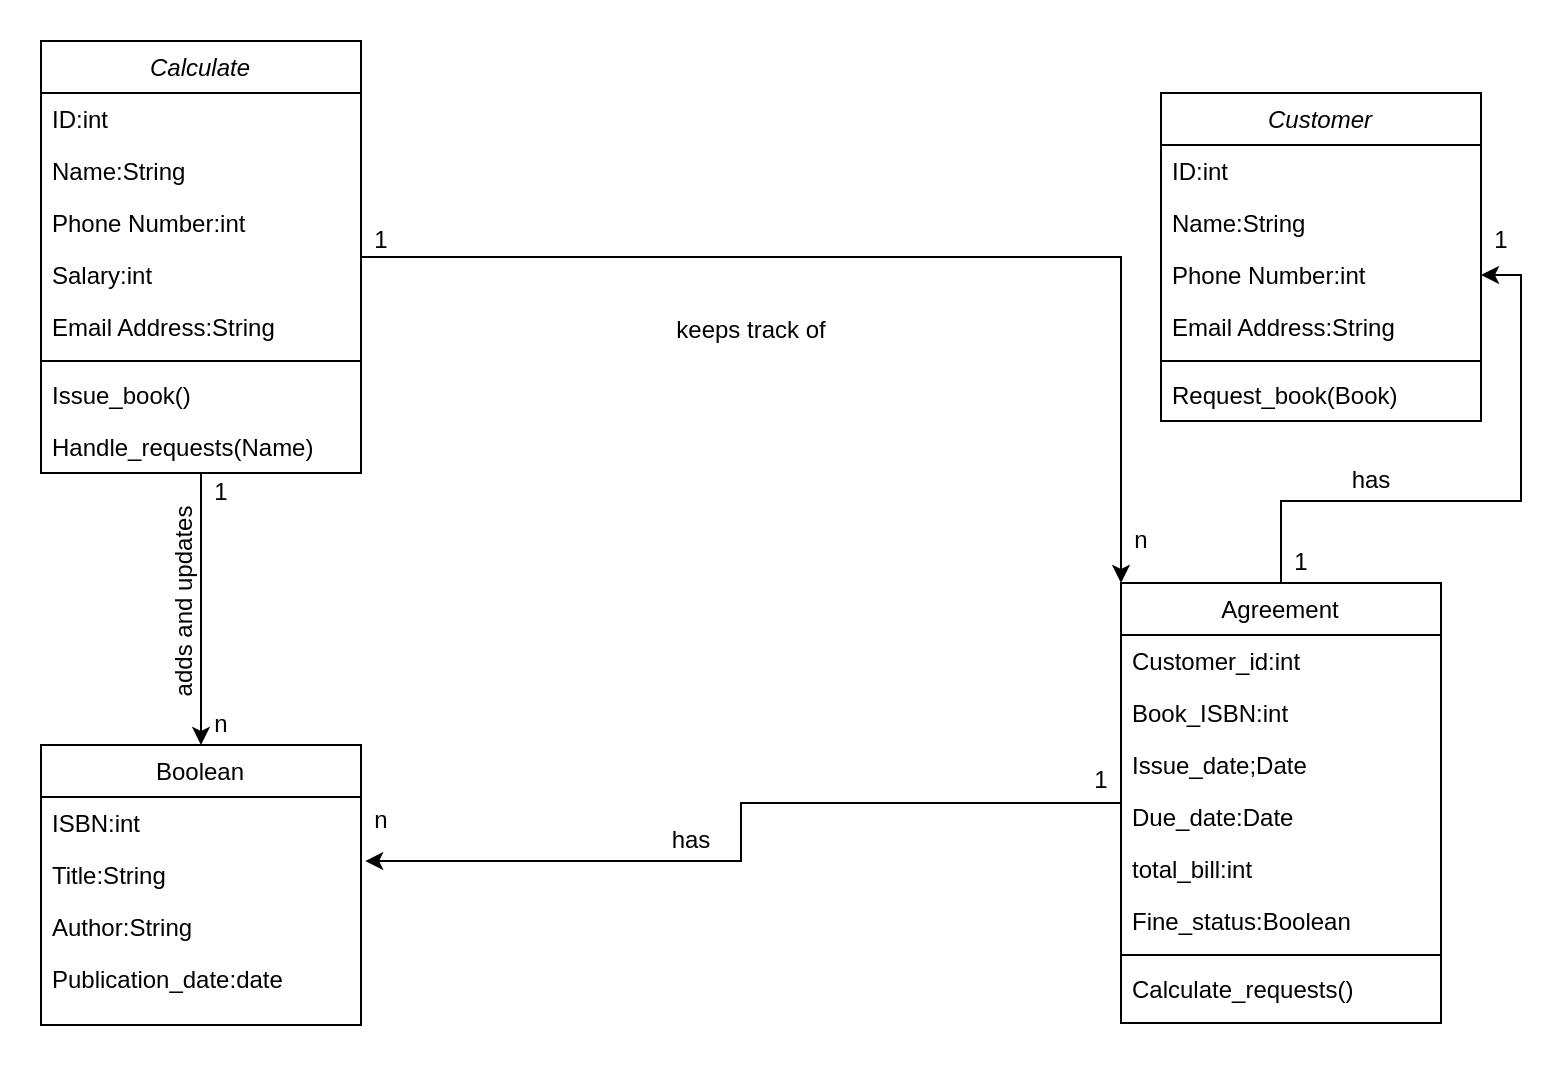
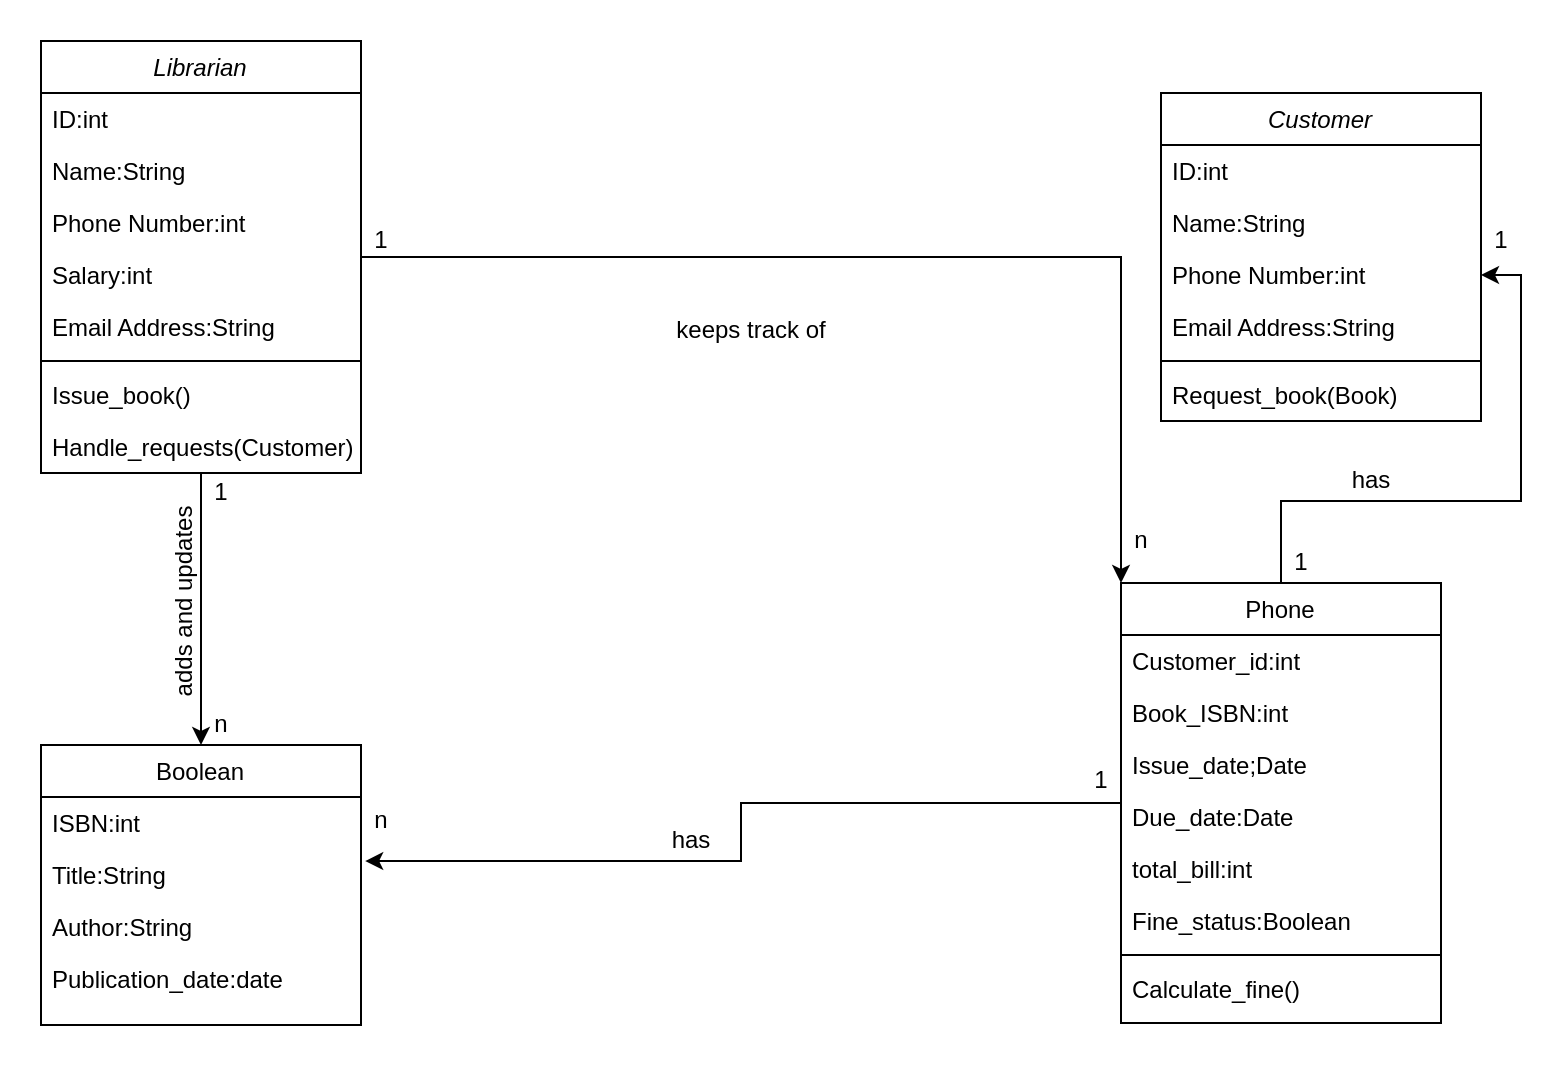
  <mxCell id="0" />
  <mxCell id="1" parent="0" />
  <mxCell id="2" style="edgeStyle=orthogonalEdgeStyle;rounded=0;orthogonalLoop=1;jettySize=auto;html=1;entryX=0.5;entryY=0;entryDx=0;entryDy=0;" edge="1" source="4" target="24" parent="1"><mxGeometry relative="1" as="geometry" /></mxCell>
  <mxCell id="3" style="edgeStyle=orthogonalEdgeStyle;rounded=0;orthogonalLoop=1;jettySize=auto;html=1;entryX=0;entryY=0;entryDx=0;entryDy=0;" edge="1" source="4" target="15" parent="1"><mxGeometry relative="1" as="geometry" /></mxCell>
- <mxCell id="4" value="Calculate" style="swimlane;fontStyle=2;align=center;verticalAlign=top;childLayout=stackLayout;horizontal=1;startSize=26;horizontalStack=0;resizeParent=1;resizeLast=0;collapsible=1;marginBottom=0;rounded=0;shadow=0;strokeWidth=1;" vertex="1" parent="1"><mxGeometry x="20" y="20" width="160" height="216" as="geometry"><mxRectangle x="230" y="140" width="160" height="26" as="alternateBounds" /></mxGeometry></mxCell>
+ <mxCell id="4" value="Librarian" style="swimlane;fontStyle=2;align=center;verticalAlign=top;childLayout=stackLayout;horizontal=1;startSize=26;horizontalStack=0;resizeParent=1;resizeLast=0;collapsible=1;marginBottom=0;rounded=0;shadow=0;strokeWidth=1;" vertex="1" parent="1"><mxGeometry x="20" y="20" width="160" height="216" as="geometry"><mxRectangle x="230" y="140" width="160" height="26" as="alternateBounds" /></mxGeometry></mxCell>
  <mxCell id="5" value="ID:int" style="text;align=left;verticalAlign=top;spacingLeft=4;spacingRight=4;overflow=hidden;rotatable=0;points=[[0,0.5],[1,0.5]];portConstraint=eastwest;" vertex="1" parent="4"><mxGeometry y="26" width="160" height="26" as="geometry" /></mxCell>
  <mxCell id="6" value="Name:String" style="text;align=left;verticalAlign=top;spacingLeft=4;spacingRight=4;overflow=hidden;rotatable=0;points=[[0,0.5],[1,0.5]];portConstraint=eastwest;rounded=0;shadow=0;html=0;" vertex="1" parent="4"><mxGeometry y="52" width="160" height="26" as="geometry" /></mxCell>
  <mxCell id="7" value="Phone Number:int" style="text;align=left;verticalAlign=top;spacingLeft=4;spacingRight=4;overflow=hidden;rotatable=0;points=[[0,0.5],[1,0.5]];portConstraint=eastwest;rounded=0;shadow=0;html=0;" vertex="1" parent="4"><mxGeometry y="78" width="160" height="26" as="geometry" /></mxCell>
  <mxCell id="8" value="Salary:int" style="text;align=left;verticalAlign=top;spacingLeft=4;spacingRight=4;overflow=hidden;rotatable=0;points=[[0,0.5],[1,0.5]];portConstraint=eastwest;rounded=0;shadow=0;html=0;" vertex="1" parent="4"><mxGeometry y="104" width="160" height="26" as="geometry" /></mxCell>
  <mxCell id="9" value="Email Address:String" style="text;align=left;verticalAlign=top;spacingLeft=4;spacingRight=4;overflow=hidden;rotatable=0;points=[[0,0.5],[1,0.5]];portConstraint=eastwest;rounded=0;shadow=0;html=0;" vertex="1" parent="4"><mxGeometry y="130" width="160" height="26" as="geometry" /></mxCell>
  <mxCell id="10" value="" style="line;html=1;strokeWidth=1;align=left;verticalAlign=middle;spacingTop=-1;spacingLeft=3;spacingRight=3;rotatable=0;labelPosition=right;points=[];portConstraint=eastwest;" vertex="1" parent="4"><mxGeometry y="156" width="160" height="8" as="geometry" /></mxCell>
  <mxCell id="11" value="Issue_book()" style="text;align=left;verticalAlign=top;spacingLeft=4;spacingRight=4;overflow=hidden;rotatable=0;points=[[0,0.5],[1,0.5]];portConstraint=eastwest;" vertex="1" parent="4"><mxGeometry y="164" width="160" height="26" as="geometry" /></mxCell>
- <mxCell id="12" value="Handle_requests(Name)" style="text;align=left;verticalAlign=top;spacingLeft=4;spacingRight=4;overflow=hidden;rotatable=0;points=[[0,0.5],[1,0.5]];portConstraint=eastwest;" vertex="1" parent="4"><mxGeometry y="190" width="160" height="26" as="geometry" /></mxCell>
+ <mxCell id="12" value="Handle_requests(Customer)" style="text;align=left;verticalAlign=top;spacingLeft=4;spacingRight=4;overflow=hidden;rotatable=0;points=[[0,0.5],[1,0.5]];portConstraint=eastwest;" vertex="1" parent="4"><mxGeometry y="190" width="160" height="26" as="geometry" /></mxCell>
  <mxCell id="13" style="edgeStyle=orthogonalEdgeStyle;rounded=0;orthogonalLoop=1;jettySize=auto;html=1;entryX=1;entryY=0.5;entryDx=0;entryDy=0;" edge="1" source="15" target="32" parent="1"><mxGeometry relative="1" as="geometry"><Array as="points"><mxPoint x="640" y="250" /><mxPoint x="760" y="250" /><mxPoint x="760" y="137" /></Array></mxGeometry></mxCell>
  <mxCell id="14" style="edgeStyle=orthogonalEdgeStyle;rounded=0;orthogonalLoop=1;jettySize=auto;html=1;entryX=1.013;entryY=0.231;entryDx=0;entryDy=0;entryPerimeter=0;" edge="1" source="15" target="26" parent="1"><mxGeometry relative="1" as="geometry" /></mxCell>
- <mxCell id="15" value="Agreement" style="swimlane;fontStyle=0;align=center;verticalAlign=top;childLayout=stackLayout;horizontal=1;startSize=26;horizontalStack=0;resizeParent=1;resizeLast=0;collapsible=1;marginBottom=0;rounded=0;shadow=0;strokeWidth=1;" vertex="1" parent="1"><mxGeometry x="560" y="291" width="160" height="220" as="geometry"><mxRectangle x="130" y="380" width="160" height="26" as="alternateBounds" /></mxGeometry></mxCell>
+ <mxCell id="15" value="Phone" style="swimlane;fontStyle=0;align=center;verticalAlign=top;childLayout=stackLayout;horizontal=1;startSize=26;horizontalStack=0;resizeParent=1;resizeLast=0;collapsible=1;marginBottom=0;rounded=0;shadow=0;strokeWidth=1;" vertex="1" parent="1"><mxGeometry x="560" y="291" width="160" height="220" as="geometry"><mxRectangle x="130" y="380" width="160" height="26" as="alternateBounds" /></mxGeometry></mxCell>
  <mxCell id="16" value="Customer_id:int" style="text;align=left;verticalAlign=top;spacingLeft=4;spacingRight=4;overflow=hidden;rotatable=0;points=[[0,0.5],[1,0.5]];portConstraint=eastwest;" vertex="1" parent="15"><mxGeometry y="26" width="160" height="26" as="geometry" /></mxCell>
  <mxCell id="17" value="Book_ISBN:int" style="text;align=left;verticalAlign=top;spacingLeft=4;spacingRight=4;overflow=hidden;rotatable=0;points=[[0,0.5],[1,0.5]];portConstraint=eastwest;rounded=0;shadow=0;html=0;" vertex="1" parent="15"><mxGeometry y="52" width="160" height="26" as="geometry" /></mxCell>
  <mxCell id="18" value="Issue_date;Date" style="text;align=left;verticalAlign=top;spacingLeft=4;spacingRight=4;overflow=hidden;rotatable=0;points=[[0,0.5],[1,0.5]];portConstraint=eastwest;rounded=0;shadow=0;html=0;" vertex="1" parent="15"><mxGeometry y="78" width="160" height="26" as="geometry" /></mxCell>
  <mxCell id="19" value="Due_date:Date" style="text;align=left;verticalAlign=top;spacingLeft=4;spacingRight=4;overflow=hidden;rotatable=0;points=[[0,0.5],[1,0.5]];portConstraint=eastwest;rounded=0;shadow=0;html=0;" vertex="1" parent="15"><mxGeometry y="104" width="160" height="26" as="geometry" /></mxCell>
  <mxCell id="20" value="total_bill:int" style="text;align=left;verticalAlign=top;spacingLeft=4;spacingRight=4;overflow=hidden;rotatable=0;points=[[0,0.5],[1,0.5]];portConstraint=eastwest;rounded=0;shadow=0;html=0;" vertex="1" parent="15"><mxGeometry y="130" width="160" height="26" as="geometry" /></mxCell>
  <mxCell id="21" value="Fine_status:Boolean" style="text;align=left;verticalAlign=top;spacingLeft=4;spacingRight=4;overflow=hidden;rotatable=0;points=[[0,0.5],[1,0.5]];portConstraint=eastwest;rounded=0;shadow=0;html=0;" vertex="1" parent="15"><mxGeometry y="156" width="160" height="26" as="geometry" /></mxCell>
  <mxCell id="22" value="" style="line;html=1;strokeWidth=1;align=left;verticalAlign=middle;spacingTop=-1;spacingLeft=3;spacingRight=3;rotatable=0;labelPosition=right;points=[];portConstraint=eastwest;" vertex="1" parent="15"><mxGeometry y="182" width="160" height="8" as="geometry" /></mxCell>
- <mxCell id="23" value="Calculate_requests()" style="text;align=left;verticalAlign=top;spacingLeft=4;spacingRight=4;overflow=hidden;rotatable=0;points=[[0,0.5],[1,0.5]];portConstraint=eastwest;fontStyle=0" vertex="1" parent="15"><mxGeometry y="190" width="160" height="26" as="geometry" /></mxCell>
+ <mxCell id="23" value="Calculate_fine()" style="text;align=left;verticalAlign=top;spacingLeft=4;spacingRight=4;overflow=hidden;rotatable=0;points=[[0,0.5],[1,0.5]];portConstraint=eastwest;fontStyle=0" vertex="1" parent="15"><mxGeometry y="190" width="160" height="26" as="geometry" /></mxCell>
  <mxCell id="24" value="Boolean" style="swimlane;fontStyle=0;align=center;verticalAlign=top;childLayout=stackLayout;horizontal=1;startSize=26;horizontalStack=0;resizeParent=1;resizeLast=0;collapsible=1;marginBottom=0;rounded=0;shadow=0;strokeWidth=1;" vertex="1" parent="1"><mxGeometry x="20" y="372" width="160" height="140" as="geometry"><mxRectangle x="550" y="140" width="160" height="26" as="alternateBounds" /></mxGeometry></mxCell>
  <mxCell id="25" value="ISBN:int" style="text;align=left;verticalAlign=top;spacingLeft=4;spacingRight=4;overflow=hidden;rotatable=0;points=[[0,0.5],[1,0.5]];portConstraint=eastwest;" vertex="1" parent="24"><mxGeometry y="26" width="160" height="26" as="geometry" /></mxCell>
  <mxCell id="26" value="Title:String" style="text;align=left;verticalAlign=top;spacingLeft=4;spacingRight=4;overflow=hidden;rotatable=0;points=[[0,0.5],[1,0.5]];portConstraint=eastwest;rounded=0;shadow=0;html=0;" vertex="1" parent="24"><mxGeometry y="52" width="160" height="26" as="geometry" /></mxCell>
  <mxCell id="27" value="Author:String" style="text;align=left;verticalAlign=top;spacingLeft=4;spacingRight=4;overflow=hidden;rotatable=0;points=[[0,0.5],[1,0.5]];portConstraint=eastwest;rounded=0;shadow=0;html=0;" vertex="1" parent="24"><mxGeometry y="78" width="160" height="26" as="geometry" /></mxCell>
  <mxCell id="28" value="Publication_date:date" style="text;align=left;verticalAlign=top;spacingLeft=4;spacingRight=4;overflow=hidden;rotatable=0;points=[[0,0.5],[1,0.5]];portConstraint=eastwest;rounded=0;shadow=0;html=0;" vertex="1" parent="24"><mxGeometry y="104" width="160" height="26" as="geometry" /></mxCell>
  <mxCell id="29" value="Customer" style="swimlane;fontStyle=2;align=center;verticalAlign=top;childLayout=stackLayout;horizontal=1;startSize=26;horizontalStack=0;resizeParent=1;resizeLast=0;collapsible=1;marginBottom=0;rounded=0;shadow=0;strokeWidth=1;" vertex="1" parent="1"><mxGeometry x="580" y="46" width="160" height="164" as="geometry"><mxRectangle x="230" y="140" width="160" height="26" as="alternateBounds" /></mxGeometry></mxCell>
  <mxCell id="30" value="ID:int" style="text;align=left;verticalAlign=top;spacingLeft=4;spacingRight=4;overflow=hidden;rotatable=0;points=[[0,0.5],[1,0.5]];portConstraint=eastwest;" vertex="1" parent="29"><mxGeometry y="26" width="160" height="26" as="geometry" /></mxCell>
  <mxCell id="31" value="Name:String" style="text;align=left;verticalAlign=top;spacingLeft=4;spacingRight=4;overflow=hidden;rotatable=0;points=[[0,0.5],[1,0.5]];portConstraint=eastwest;rounded=0;shadow=0;html=0;" vertex="1" parent="29"><mxGeometry y="52" width="160" height="26" as="geometry" /></mxCell>
  <mxCell id="32" value="Phone Number:int" style="text;align=left;verticalAlign=top;spacingLeft=4;spacingRight=4;overflow=hidden;rotatable=0;points=[[0,0.5],[1,0.5]];portConstraint=eastwest;rounded=0;shadow=0;html=0;" vertex="1" parent="29"><mxGeometry y="78" width="160" height="26" as="geometry" /></mxCell>
  <mxCell id="33" value="Email Address:String" style="text;align=left;verticalAlign=top;spacingLeft=4;spacingRight=4;overflow=hidden;rotatable=0;points=[[0,0.5],[1,0.5]];portConstraint=eastwest;rounded=0;shadow=0;html=0;" vertex="1" parent="29"><mxGeometry y="104" width="160" height="26" as="geometry" /></mxCell>
  <mxCell id="34" value="" style="line;html=1;strokeWidth=1;align=left;verticalAlign=middle;spacingTop=-1;spacingLeft=3;spacingRight=3;rotatable=0;labelPosition=right;points=[];portConstraint=eastwest;" vertex="1" parent="29"><mxGeometry y="130" width="160" height="8" as="geometry" /></mxCell>
  <mxCell id="35" value="Request_book(Book)" style="text;align=left;verticalAlign=top;spacingLeft=4;spacingRight=4;overflow=hidden;rotatable=0;points=[[0,0.5],[1,0.5]];portConstraint=eastwest;" vertex="1" parent="29"><mxGeometry y="138" width="160" height="26" as="geometry" /></mxCell>
  <mxCell id="36" value="adds and updates" style="text;html=1;align=center;verticalAlign=middle;resizable=0;points=[];autosize=1;strokeColor=none;rotation=-90;" vertex="1" parent="1"><mxGeometry x="37" y="291" width="110" height="20" as="geometry" /></mxCell>
  <mxCell id="37" value="has" style="text;html=1;align=center;verticalAlign=middle;resizable=0;points=[];autosize=1;strokeColor=none;" vertex="1" parent="1"><mxGeometry x="670" y="230" width="30" height="20" as="geometry" /></mxCell>
  <mxCell id="38" value="has" style="text;html=1;align=center;verticalAlign=middle;resizable=0;points=[];autosize=1;strokeColor=none;" vertex="1" parent="1"><mxGeometry x="330" y="410" width="30" height="20" as="geometry" /></mxCell>
  <mxCell id="39" value="keeps track of" style="text;html=1;align=center;verticalAlign=middle;resizable=0;points=[];autosize=1;strokeColor=none;" vertex="1" parent="1"><mxGeometry x="330" y="155" width="90" height="20" as="geometry" /></mxCell>
  <mxCell id="40" value="1" style="text;html=1;align=center;verticalAlign=middle;resizable=0;points=[];autosize=1;strokeColor=none;" vertex="1" parent="1"><mxGeometry x="180" y="110" width="20" height="20" as="geometry" /></mxCell>
  <mxCell id="41" value="1" style="text;html=1;align=center;verticalAlign=middle;resizable=0;points=[];autosize=1;strokeColor=none;" vertex="1" parent="1"><mxGeometry x="100" y="236" width="20" height="20" as="geometry" /></mxCell>
  <mxCell id="42" value="1" style="text;html=1;align=center;verticalAlign=middle;resizable=0;points=[];autosize=1;strokeColor=none;" vertex="1" parent="1"><mxGeometry x="540" y="380" width="20" height="20" as="geometry" /></mxCell>
  <mxCell id="43" value="1" style="text;html=1;align=center;verticalAlign=middle;resizable=0;points=[];autosize=1;strokeColor=none;" vertex="1" parent="1"><mxGeometry x="640" y="271" width="20" height="20" as="geometry" /></mxCell>
  <mxCell id="44" value="1" style="text;html=1;align=center;verticalAlign=middle;resizable=0;points=[];autosize=1;strokeColor=none;" vertex="1" parent="1"><mxGeometry x="740" y="110" width="20" height="20" as="geometry" /></mxCell>
  <mxCell id="45" value="n&lt;span style=&quot;color: rgba(0 , 0 , 0 , 0) ; font-family: monospace ; font-size: 0px&quot;&gt;%3CmxGraphModel%3E%3Croot%3E%3CmxCell%20id%3D%220%22%2F%3E%3CmxCell%20id%3D%221%22%20parent%3D%220%22%2F%3E%3CmxCell%20id%3D%222%22%20value%3D%221%22%20style%3D%22text%3Bhtml%3D1%3Balign%3Dcenter%3BverticalAlign%3Dmiddle%3Bresizable%3D0%3Bpoints%3D%5B%5D%3Bautosize%3D1%3BstrokeColor%3Dnone%3B%22%20vertex%3D%221%22%20parent%3D%221%22%3E%3CmxGeometry%20x%3D%22180%22%20y%3D%22100%22%20width%3D%2220%22%20height%3D%2220%22%20as%3D%22geometry%22%2F%3E%3C%2FmxCell%3E%3C%2Froot%3E%3C%2FmxGraphModel%3E&lt;/span&gt;" style="text;html=1;align=center;verticalAlign=middle;resizable=0;points=[];autosize=1;strokeColor=none;" vertex="1" parent="1"><mxGeometry x="100" y="352" width="20" height="20" as="geometry" /></mxCell>
  <mxCell id="46" value="n&lt;span style=&quot;color: rgba(0 , 0 , 0 , 0) ; font-family: monospace ; font-size: 0px&quot;&gt;%3CmxGraphModel%3E%3Croot%3E%3CmxCell%20id%3D%220%22%2F%3E%3CmxCell%20id%3D%221%22%20parent%3D%220%22%2F%3E%3CmxCell%20id%3D%222%22%20value%3D%221%22%20style%3D%22text%3Bhtml%3D1%3Balign%3Dcenter%3BverticalAlign%3Dmiddle%3Bresizable%3D0%3Bpoints%3D%5B%5D%3Bautosize%3D1%3BstrokeColor%3Dnone%3B%22%20vertex%3D%221%22%20parent%3D%221%22%3E%3CmxGeometry%20x%3D%22180%22%20y%3D%22100%22%20width%3D%2220%22%20height%3D%2220%22%20as%3D%22geometry%22%2F%3E%3C%2FmxCell%3E%3C%2Froot%3E%3C%2FmxGraphModel%3E&lt;/span&gt;" style="text;html=1;align=center;verticalAlign=middle;resizable=0;points=[];autosize=1;strokeColor=none;" vertex="1" parent="1"><mxGeometry x="180" y="400" width="20" height="20" as="geometry" /></mxCell>
  <mxCell id="47" value="n&lt;span style=&quot;color: rgba(0 , 0 , 0 , 0) ; font-family: monospace ; font-size: 0px&quot;&gt;%3CmxGraphModel%3E%3Croot%3E%3CmxCell%20id%3D%220%22%2F%3E%3CmxCell%20id%3D%221%22%20parent%3D%220%22%2F%3E%3CmxCell%20id%3D%222%22%20value%3D%221%22%20style%3D%22text%3Bhtml%3D1%3Balign%3Dcenter%3BverticalAlign%3Dmiddle%3Bresizable%3D0%3Bpoints%3D%5B%5D%3Bautosize%3D1%3BstrokeColor%3Dnone%3B%22%20vertex%3D%221%22%20parent%3D%221%22%3E%3CmxGeometry%20x%3D%22180%22%20y%3D%22100%22%20width%3D%2220%22%20height%3D%2220%22%20as%3D%22geometry%22%2F%3E%3C%2FmxCell%3E%3C%2Froot%3E%3C%2FmxGraphModel%3E&lt;/span&gt;" style="text;html=1;align=center;verticalAlign=middle;resizable=0;points=[];autosize=1;strokeColor=none;" vertex="1" parent="1"><mxGeometry x="560" y="260" width="20" height="20" as="geometry" /></mxCell>
